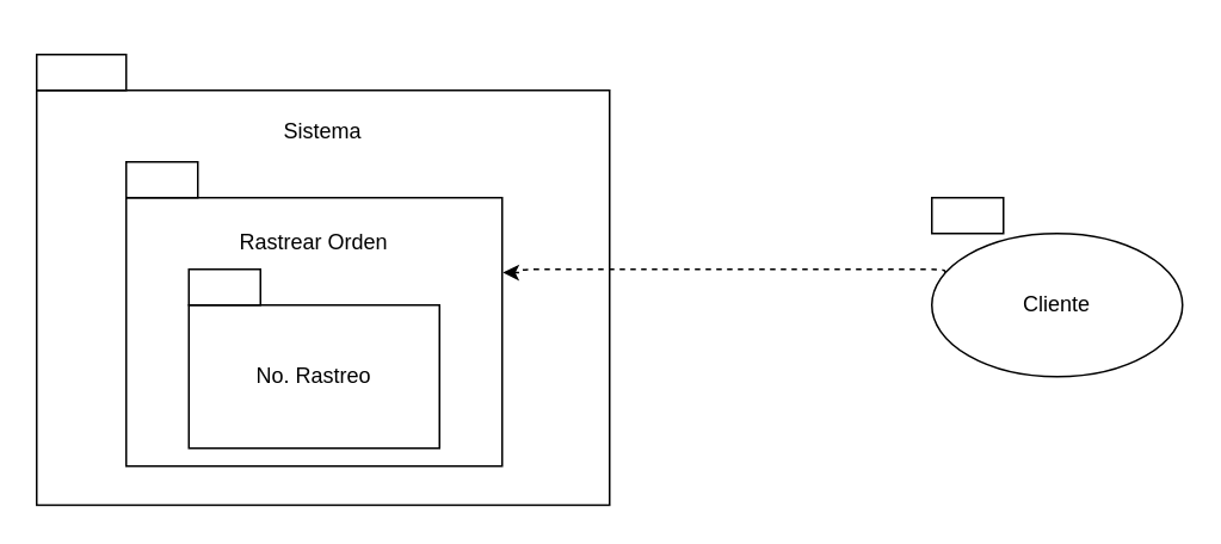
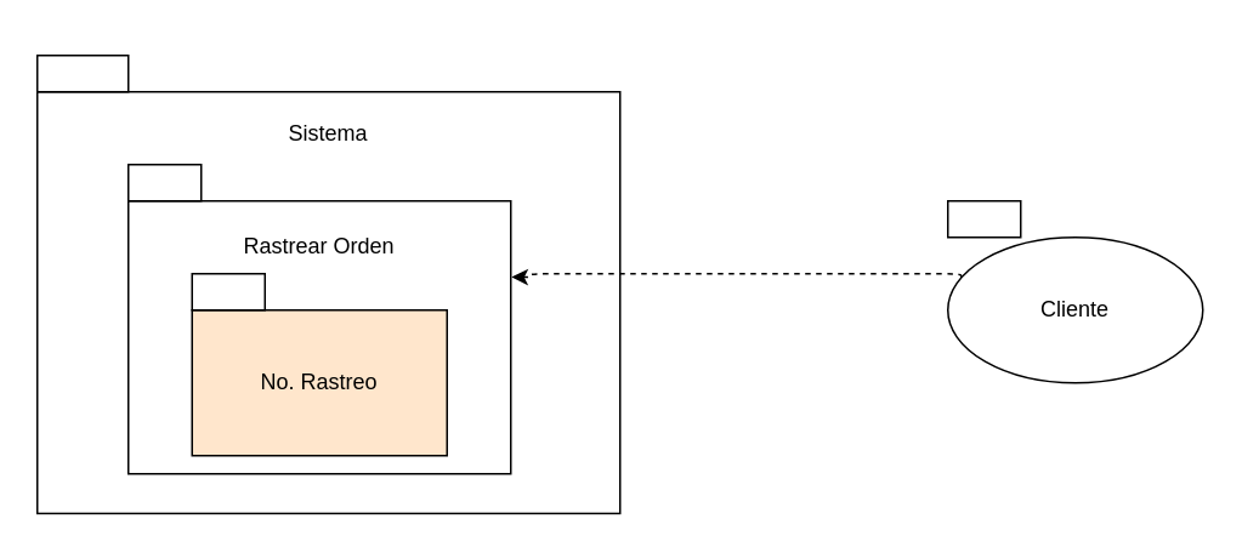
  <mxCell id="0" />
  <mxCell id="1" parent="0" />
  <mxCell id="2" value="" style="group" parent="1" vertex="1" connectable="0"><mxGeometry x="70" y="90" width="270" height="191.79" as="geometry" /></mxCell>
  <mxCell id="3" value="" style="group;verticalAlign=top;" parent="2" vertex="1" connectable="0"><mxGeometry x="-50" y="-70" width="320" height="261.79" as="geometry" /></mxCell>
  <mxCell id="4" value="Sistema&lt;br&gt;&lt;br&gt;&lt;br&gt;&lt;br&gt;&lt;br&gt;&lt;br&gt;&lt;br&gt;&lt;br&gt;&lt;br&gt;&lt;br&gt;&lt;br&gt;&lt;br&gt;&lt;br&gt;&lt;br&gt;" style="rounded=0;whiteSpace=wrap;html=1;" parent="3" vertex="1"><mxGeometry y="30" width="320" height="231.79" as="geometry" /></mxCell>
  <mxCell id="5" value="" style="rounded=0;whiteSpace=wrap;html=1;" parent="3" vertex="1"><mxGeometry y="10" width="50" height="20" as="geometry" /></mxCell>
  <mxCell id="6" value="Rastrear Orden&lt;br&gt;&lt;br&gt;&lt;br&gt;&lt;br&gt;&lt;br&gt;&lt;br&gt;&lt;br&gt;&lt;br&gt;" style="rounded=0;whiteSpace=wrap;html=1;align=center;" parent="2" vertex="1"><mxGeometry y="20" width="210" height="150" as="geometry" /></mxCell>
  <mxCell id="7" value="" style="rounded=0;whiteSpace=wrap;html=1;" parent="2" vertex="1"><mxGeometry width="40" height="20" as="geometry" /></mxCell>
  <mxCell id="8" value="" style="group;verticalAlign=top;" parent="2" vertex="1" connectable="0"><mxGeometry x="35" y="60" width="140" height="100" as="geometry" /></mxCell>
- <mxCell id="9" value="No. Rastreo" style="rounded=0;whiteSpace=wrap;html=1;" parent="8" vertex="1"><mxGeometry y="20" width="140" height="80" as="geometry" /></mxCell>
+ <mxCell id="9" value="No. Rastreo" style="rounded=0;whiteSpace=wrap;html=1;fillColor=#ffe6cc;" parent="8" vertex="1"><mxGeometry y="20" width="140" height="80" as="geometry" /></mxCell>
  <mxCell id="10" value="" style="rounded=0;whiteSpace=wrap;html=1;" parent="8" vertex="1"><mxGeometry width="40" height="20" as="geometry" /></mxCell>
  <mxCell id="11" value="" style="group;verticalAlign=top;" parent="1" vertex="1" connectable="0"><mxGeometry x="520" y="110" width="140" height="100" as="geometry" /></mxCell>
  <mxCell id="12" value="Cliente" style="ellipse;whiteSpace=wrap;html=1;" parent="11" vertex="1"><mxGeometry y="20" width="140" height="80" as="geometry" /></mxCell>
  <mxCell id="13" value="" style="rounded=0;whiteSpace=wrap;html=1;" parent="11" vertex="1"><mxGeometry width="40" height="20" as="geometry" /></mxCell>
  <mxCell id="14" style="edgeStyle=orthogonalEdgeStyle;rounded=1;orthogonalLoop=1;jettySize=auto;html=1;exitX=0;exitY=0.25;exitDx=0;exitDy=0;entryX=1.002;entryY=0.279;entryDx=0;entryDy=0;dashed=1;entryPerimeter=0;" parent="1" source="12" target="6" edge="1"><mxGeometry relative="1" as="geometry"><Array as="points"><mxPoint x="290" y="150" /><mxPoint x="290" y="152" /></Array></mxGeometry></mxCell>
